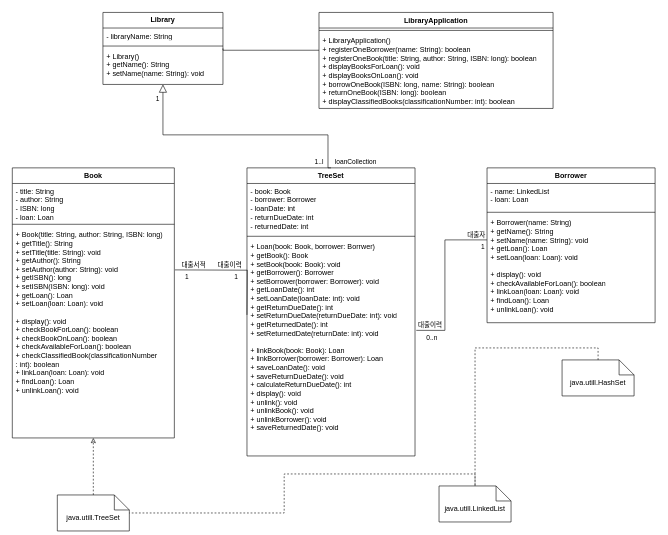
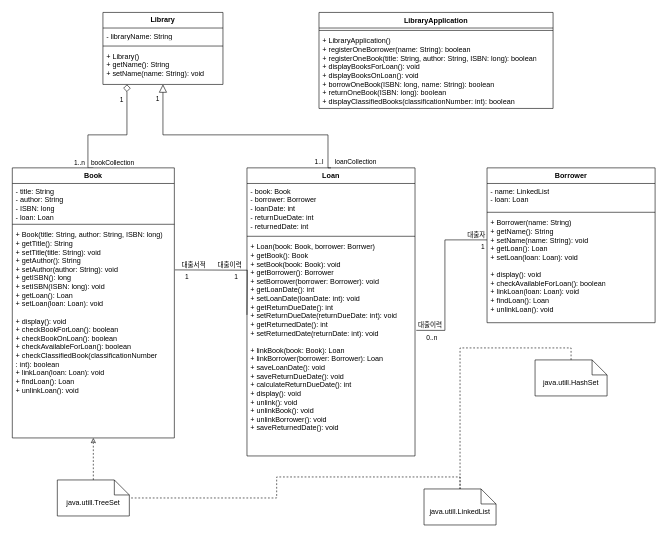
  <mxCell id="0" />
  <mxCell id="1" parent="0" />
- <mxCell id="2" style="edgeStyle=orthogonalEdgeStyle;rounded=0;orthogonalLoop=1;jettySize=auto;html=1;exitX=1;exitY=0.5;exitDx=0;exitDy=0;endArrow=none;endFill=0;" edge="1" parent="1" source="41" target="3"><mxGeometry relative="1" as="geometry"><Array as="points"><mxPoint x="461" y="83" /><mxPoint x="461" y="83" /></Array></mxGeometry></mxCell>
  <mxCell id="3" value="LibraryApplication" style="swimlane;fontStyle=1;align=center;verticalAlign=top;childLayout=stackLayout;horizontal=1;startSize=26;horizontalStack=0;resizeParent=1;resizeParentMax=0;resizeLast=0;collapsible=1;marginBottom=0;whiteSpace=wrap;html=1;" vertex="1" parent="1"><mxGeometry x="531" y="20" width="390" height="160" as="geometry"><mxRectangle x="440" y="47" width="150" height="30" as="alternateBounds" /></mxGeometry></mxCell>
  <mxCell id="4" value="" style="line;strokeWidth=1;fillColor=none;align=left;verticalAlign=middle;spacingTop=-1;spacingLeft=3;spacingRight=3;rotatable=0;labelPosition=right;points=[];portConstraint=eastwest;strokeColor=inherit;" vertex="1" parent="3"><mxGeometry y="26" width="390" height="8" as="geometry" /></mxCell>
  <mxCell id="5" value="+ LibraryApplication()&lt;br&gt;+ registerOneBorrower(name: String): boolean&lt;br&gt;+ registerOneBook(title: String, author: String, ISBN: long): boolean&lt;br&gt;+ displayBooksForLoan(): void&lt;br&gt;+ displayBooksOnLoan(): void&lt;br&gt;+&amp;nbsp;borrowOneBook(ISBN: long, name: String): boolean&lt;br&gt;+ returnOneBook(ISBN: long): boolean&lt;br&gt;+ displayClassifiedBooks(classificationNumber: int): boolean" style="text;strokeColor=none;fillColor=none;align=left;verticalAlign=top;spacingLeft=4;spacingRight=4;overflow=hidden;rotatable=0;points=[[0,0.5],[1,0.5]];portConstraint=eastwest;whiteSpace=wrap;html=1;" vertex="1" parent="3"><mxGeometry y="34" width="390" height="126" as="geometry" /></mxCell>
+ <mxCell id="6" style="edgeStyle=orthogonalEdgeStyle;rounded=0;orthogonalLoop=1;jettySize=auto;html=1;exitX=0.5;exitY=0;exitDx=0;exitDy=0;endArrow=diamond;endFill=0;strokeWidth=1;endSize=10;" edge="1" parent="1" source="14" target="41"><mxGeometry relative="1" as="geometry"><mxPoint x="241" y="103" as="targetPoint" /><Array as="points"><mxPoint x="146" y="224" /><mxPoint x="211" y="224" /></Array></mxGeometry></mxCell>
+ <mxCell id="7" value="1..n" style="edgeLabel;html=1;align=center;verticalAlign=middle;resizable=0;points=[];" connectable="0" vertex="1" parent="6"><mxGeometry x="-0.849" y="2" relative="1" as="geometry"><mxPoint x="-13" y="-3" as="offset" /></mxGeometry></mxCell>
+ <mxCell id="8" value="bookCollection" style="edgeLabel;html=1;align=center;verticalAlign=middle;resizable=0;points=[];" connectable="0" vertex="1" parent="6"><mxGeometry x="-0.906" y="1" relative="1" as="geometry"><mxPoint x="41" y="-9" as="offset" /></mxGeometry></mxCell>
+ <mxCell id="9" value="1" style="edgeLabel;html=1;align=center;verticalAlign=middle;resizable=0;points=[];" connectable="0" vertex="1" parent="6"><mxGeometry x="0.853" y="-1" relative="1" as="geometry"><mxPoint x="-11" y="9" as="offset" /></mxGeometry></mxCell>
  <mxCell id="10" style="edgeStyle=orthogonalEdgeStyle;rounded=0;orthogonalLoop=1;jettySize=auto;html=1;endArrow=none;endFill=0;" edge="1" parent="1"><mxGeometry relative="1" as="geometry"><Array as="points" /><mxPoint x="291" y="448.999" as="sourcePoint" /><mxPoint x="411" y="523.97" as="targetPoint" /></mxGeometry></mxCell>
  <mxCell id="11" value="1" style="edgeLabel;html=1;align=center;verticalAlign=middle;resizable=0;points=[];" connectable="0" vertex="1" parent="10"><mxGeometry x="-0.556" y="-2" relative="1" as="geometry"><mxPoint x="-23" y="8" as="offset" /></mxGeometry></mxCell>
  <mxCell id="12" value="대출서적" style="edgeLabel;html=1;align=center;verticalAlign=middle;resizable=0;points=[];" connectable="0" vertex="1" parent="10"><mxGeometry x="-0.657" y="3" relative="1" as="geometry"><mxPoint x="-3" y="-7" as="offset" /></mxGeometry></mxCell>
  <mxCell id="13" value="대출이력" style="edgeLabel;html=1;align=center;verticalAlign=middle;resizable=0;points=[];" connectable="0" vertex="1" parent="10"><mxGeometry x="0.79" y="3" relative="1" as="geometry"><mxPoint x="-33" y="-64" as="offset" /></mxGeometry></mxCell>
  <mxCell id="14" value="Book" style="swimlane;fontStyle=1;align=center;verticalAlign=top;childLayout=stackLayout;horizontal=1;startSize=26;horizontalStack=0;resizeParent=1;resizeParentMax=0;resizeLast=0;collapsible=1;marginBottom=0;whiteSpace=wrap;html=1;" vertex="1" parent="1"><mxGeometry x="20" y="279" width="270" height="450" as="geometry" /></mxCell>
  <mxCell id="15" value="- title: String&lt;br&gt;- author: String&lt;br&gt;- ISBN: long&lt;br&gt;- loan: Loan" style="text;strokeColor=none;fillColor=none;align=left;verticalAlign=top;spacingLeft=4;spacingRight=4;overflow=hidden;rotatable=0;points=[[0,0.5],[1,0.5]];portConstraint=eastwest;whiteSpace=wrap;html=1;" vertex="1" parent="14"><mxGeometry y="26" width="270" height="64" as="geometry" /></mxCell>
  <mxCell id="16" value="" style="line;strokeWidth=1;fillColor=none;align=left;verticalAlign=middle;spacingTop=-1;spacingLeft=3;spacingRight=3;rotatable=0;labelPosition=right;points=[];portConstraint=eastwest;strokeColor=inherit;" vertex="1" parent="14"><mxGeometry y="90" width="270" height="8" as="geometry" /></mxCell>
  <mxCell id="17" value="+ Book(title: String, author: String, ISBN: long)&lt;br&gt;+ getTitle(): String&lt;br&gt;+ setTitle(title: String): void&lt;br&gt;+ getAuthor(): String&lt;br style=&quot;border-color: var(--border-color);&quot;&gt;+ setAuthor(author: String): void&lt;br&gt;+ getISBN(): long&lt;br style=&quot;border-color: var(--border-color);&quot;&gt;+ setISBN(ISBN: long): void&lt;br&gt;+ getLoan(): Loan&lt;br&gt;+ setLoan(loan: Loan): void&lt;br&gt;&lt;br&gt;+ display(): void&lt;br&gt;+ checkBookForLoan(): boolean&lt;br&gt;+ checkBookOnLoan(): boolean&lt;br&gt;+ checkAvailableForLoan(): boolean&lt;br&gt;+ checkClassifiedBook(classificationNumber&lt;br&gt;: int): boolean&lt;br&gt;+ linkLoan(loan: Loan): void&lt;br&gt;+ findLoan(): Loan&lt;br&gt;+ unlinkLoan(): void&lt;br&gt;" style="text;strokeColor=none;fillColor=none;align=left;verticalAlign=top;spacingLeft=4;spacingRight=4;overflow=hidden;rotatable=0;points=[[0,0.5],[1,0.5]];portConstraint=eastwest;whiteSpace=wrap;html=1;" vertex="1" parent="14"><mxGeometry y="98" width="270" height="352" as="geometry" /></mxCell>
- <mxCell id="18" value="TreeSet" style="swimlane;fontStyle=1;align=center;verticalAlign=top;childLayout=stackLayout;horizontal=1;startSize=26;horizontalStack=0;resizeParent=1;resizeParentMax=0;resizeLast=0;collapsible=1;marginBottom=0;whiteSpace=wrap;html=1;" vertex="1" parent="1"><mxGeometry x="411" y="279" width="280" height="480" as="geometry"><mxRectangle x="-400" y="320" width="70" height="30" as="alternateBounds" /></mxGeometry></mxCell>
+ <mxCell id="18" value="Loan" style="swimlane;fontStyle=1;align=center;verticalAlign=top;childLayout=stackLayout;horizontal=1;startSize=26;horizontalStack=0;resizeParent=1;resizeParentMax=0;resizeLast=0;collapsible=1;marginBottom=0;whiteSpace=wrap;html=1;" vertex="1" parent="1"><mxGeometry x="411" y="279" width="280" height="480" as="geometry"><mxRectangle x="-400" y="320" width="70" height="30" as="alternateBounds" /></mxGeometry></mxCell>
  <mxCell id="19" value="- book: Book&lt;br&gt;- borrower: Borrower&lt;br&gt;- loanDate: int&lt;br&gt;- returnDueDate: int&lt;br&gt;- returnedDate: int" style="text;strokeColor=none;fillColor=none;align=left;verticalAlign=top;spacingLeft=4;spacingRight=4;overflow=hidden;rotatable=0;points=[[0,0.5],[1,0.5]];portConstraint=eastwest;whiteSpace=wrap;html=1;" vertex="1" parent="18"><mxGeometry y="26" width="280" height="84" as="geometry" /></mxCell>
  <mxCell id="20" value="" style="line;strokeWidth=1;fillColor=none;align=left;verticalAlign=middle;spacingTop=-1;spacingLeft=3;spacingRight=3;rotatable=0;labelPosition=right;points=[];portConstraint=eastwest;strokeColor=inherit;" vertex="1" parent="18"><mxGeometry y="110" width="280" height="8" as="geometry" /></mxCell>
  <mxCell id="21" value="+ Loan(book: Book, borrower: Borrwer)&lt;br&gt;+ getBook(): Book&lt;br style=&quot;border-color: var(--border-color);&quot;&gt;+ setBook(book: Book): void&lt;br&gt;+ getBorrower(): Borrower&lt;br style=&quot;border-color: var(--border-color);&quot;&gt;+ setBorrower(borrower: Borrower): void&lt;br&gt;+ getLoanDate(): int&lt;br style=&quot;border-color: var(--border-color);&quot;&gt;+ setLoanDate(loanDate: int): void&lt;br&gt;+ getReturnDueDate(): int&lt;br style=&quot;border-color: var(--border-color);&quot;&gt;+ setReturnDueDate(returnDueDate: int): void&lt;br&gt;+ getReturnedDate(): int&lt;br style=&quot;border-color: var(--border-color);&quot;&gt;+ setReturnedDate(returnDate: int): void&lt;br&gt;&lt;br&gt;+ linkBook(book: Book): Loan&lt;br&gt;+ linkBorrower(borrower: Borrower): Loan&lt;br&gt;+ saveLoanDate(): void&lt;br&gt;+ saveReturnDueDate(): void&lt;br&gt;+ calculateReturnDueDate(): int&lt;br&gt;+ display(): void&lt;br&gt;+ unlink(): void&lt;br&gt;+ unlinkBook(): void&lt;br&gt;+ unlinkBorrower(): void&lt;br&gt;+ saveReturnedDate(): void" style="text;strokeColor=none;fillColor=none;align=left;verticalAlign=top;spacingLeft=4;spacingRight=4;overflow=hidden;rotatable=0;points=[[0,0.5],[1,0.5]];portConstraint=eastwest;whiteSpace=wrap;html=1;" vertex="1" parent="18"><mxGeometry y="118" width="280" height="362" as="geometry" /></mxCell>
  <mxCell id="22" style="edgeStyle=orthogonalEdgeStyle;rounded=0;orthogonalLoop=1;jettySize=auto;html=1;endArrow=none;endFill=0;entryX=1.008;entryY=0.422;entryDx=0;entryDy=0;entryPerimeter=0;" edge="1" parent="1"><mxGeometry relative="1" as="geometry"><Array as="points"><mxPoint x="740.83" y="399" /><mxPoint x="740.83" y="549" /><mxPoint x="692.83" y="549" /></Array><mxPoint x="810.83" y="399" as="sourcePoint" /><mxPoint x="693.07" y="549.764" as="targetPoint" /></mxGeometry></mxCell>
  <mxCell id="23" value="0..n" style="edgeLabel;html=1;align=center;verticalAlign=middle;resizable=0;points=[];" connectable="0" vertex="1" parent="22"><mxGeometry x="0.491" relative="1" as="geometry"><mxPoint x="-22" y="34" as="offset" /></mxGeometry></mxCell>
  <mxCell id="24" value="1" style="edgeLabel;html=1;align=center;verticalAlign=middle;resizable=0;points=[];" connectable="0" vertex="1" parent="22"><mxGeometry x="-0.742" relative="1" as="geometry"><mxPoint x="28" y="10" as="offset" /></mxGeometry></mxCell>
  <mxCell id="25" value="대출이력" style="edgeLabel;html=1;align=center;verticalAlign=middle;resizable=0;points=[];" connectable="0" vertex="1" parent="22"><mxGeometry x="0.36" y="-1" relative="1" as="geometry"><mxPoint x="-24" y="28" as="offset" /></mxGeometry></mxCell>
  <mxCell id="26" value="대출자" style="edgeLabel;html=1;align=center;verticalAlign=middle;resizable=0;points=[];" connectable="0" vertex="1" parent="22"><mxGeometry x="-0.503" relative="1" as="geometry"><mxPoint x="49" y="-10" as="offset" /></mxGeometry></mxCell>
  <mxCell id="27" value="Borrower" style="swimlane;fontStyle=1;align=center;verticalAlign=top;childLayout=stackLayout;horizontal=1;startSize=26;horizontalStack=0;resizeParent=1;resizeParentMax=0;resizeLast=0;collapsible=1;marginBottom=0;whiteSpace=wrap;html=1;" vertex="1" parent="1"><mxGeometry y="279" width="280" height="258" as="geometry" x="811" /></mxCell>
  <mxCell id="28" value="- name: LinkedList&lt;br&gt;- loan: Loan" style="text;strokeColor=none;fillColor=none;align=left;verticalAlign=top;spacingLeft=4;spacingRight=4;overflow=hidden;rotatable=0;points=[[0,0.5],[1,0.5]];portConstraint=eastwest;whiteSpace=wrap;html=1;" vertex="1" parent="27"><mxGeometry y="26" width="280" height="44" as="geometry" /></mxCell>
  <mxCell id="29" value="" style="line;strokeWidth=1;fillColor=none;align=left;verticalAlign=middle;spacingTop=-1;spacingLeft=3;spacingRight=3;rotatable=0;labelPosition=right;points=[];portConstraint=eastwest;strokeColor=inherit;" vertex="1" parent="27"><mxGeometry y="70" width="280" height="8" as="geometry" /></mxCell>
  <mxCell id="30" value="+ Borrower(name: String)&lt;br&gt;+ getName(): String&lt;br&gt;+ setName(name: String): void&lt;br&gt;+ getLoan(): Loan&lt;br style=&quot;border-color: var(--border-color);&quot;&gt;+ setLoan(loan: Loan): void&lt;br&gt;&lt;br&gt;+ display(): void&lt;br&gt;+ checkAvailableForLoan(): boolean&lt;br&gt;+ linkLoan(loan: Loan): void&lt;br&gt;+ findLoan(): Loan&lt;br&gt;+ unlinkLoan(): void" style="text;strokeColor=none;fillColor=none;align=left;verticalAlign=top;spacingLeft=4;spacingRight=4;overflow=hidden;rotatable=0;points=[[0,0.5],[1,0.5]];portConstraint=eastwest;whiteSpace=wrap;html=1;" vertex="1" parent="27"><mxGeometry y="78" width="280" height="180" as="geometry" /></mxCell>
  <mxCell id="31" style="edgeStyle=orthogonalEdgeStyle;rounded=0;orthogonalLoop=1;jettySize=auto;html=1;exitX=0.5;exitY=0;exitDx=0;exitDy=0;endArrow=block;endFill=0;endSize=11;" edge="1" parent="1" source="18" target="41"><mxGeometry relative="1" as="geometry"><mxPoint x="281" y="103" as="targetPoint" /><Array as="points"><mxPoint x="546" y="279" /><mxPoint x="546" y="224" /><mxPoint x="271" y="224" /></Array></mxGeometry></mxCell>
  <mxCell id="32" value="1..l" style="edgeLabel;html=1;align=center;verticalAlign=middle;resizable=0;points=[];" connectable="0" vertex="1" parent="31"><mxGeometry x="-0.953" y="2" relative="1" as="geometry"><mxPoint x="-14" y="-6" as="offset" /></mxGeometry></mxCell>
  <mxCell id="33" value="loanCollection" style="edgeLabel;html=1;align=center;verticalAlign=middle;resizable=0;points=[];" connectable="0" vertex="1" parent="31"><mxGeometry x="-0.945" y="-3" relative="1" as="geometry"><mxPoint x="42" y="-4" as="offset" /></mxGeometry></mxCell>
  <mxCell id="34" value="1" style="edgeLabel;html=1;align=center;verticalAlign=middle;resizable=0;points=[];" connectable="0" vertex="1" parent="31"><mxGeometry x="0.879" y="3" relative="1" as="geometry"><mxPoint x="-7" y="-2" as="offset" /></mxGeometry></mxCell>
  <mxCell id="35" style="edgeStyle=orthogonalEdgeStyle;rounded=0;orthogonalLoop=1;jettySize=auto;html=1;exitX=0.5;exitY=0;exitDx=0;exitDy=0;exitPerimeter=0;endArrow=classic;endFill=0;dashed=1;" edge="1" parent="1" source="36" target="14"><mxGeometry relative="1" as="geometry" /></mxCell>
- <mxCell id="36" value="java.utill.TreeSet" style="shape=note2;boundedLbl=1;whiteSpace=wrap;html=1;size=25;verticalAlign=top;align=center;" vertex="1" parent="1"><mxGeometry x="95" y="824" width="120" height="60" as="geometry" /></mxCell>
+ <mxCell id="36" value="java.utill.TreeSet" style="shape=note2;boundedLbl=1;whiteSpace=wrap;html=1;size=25;verticalAlign=top;align=center;" vertex="1" parent="1"><mxGeometry x="95" y="799" width="120" height="60" as="geometry" /></mxCell>
  <mxCell id="37" style="edgeStyle=orthogonalEdgeStyle;rounded=0;orthogonalLoop=1;jettySize=auto;html=1;exitX=0.5;exitY=0;exitDx=0;exitDy=0;exitPerimeter=0;endArrow=none;endFill=0;dashed=1;" edge="1" parent="1" source="38" target="36"><mxGeometry relative="1" as="geometry" /></mxCell>
- <mxCell id="38" value="java.utill.LinkedList" style="shape=note2;boundedLbl=1;whiteSpace=wrap;html=1;size=25;verticalAlign=top;align=center;" vertex="1" parent="1"><mxGeometry x="731" y="809" width="120" height="60" as="geometry" /></mxCell>
+ <mxCell id="38" value="java.utill.LinkedList" style="shape=note2;boundedLbl=1;whiteSpace=wrap;html=1;size=25;verticalAlign=top;align=center;" vertex="1" parent="1"><mxGeometry x="706" y="814" width="120" height="60" as="geometry" /></mxCell>
  <mxCell id="39" style="edgeStyle=orthogonalEdgeStyle;rounded=0;orthogonalLoop=1;jettySize=auto;html=1;exitX=0.5;exitY=0;exitDx=0;exitDy=0;exitPerimeter=0;dashed=1;endArrow=none;endFill=0;" edge="1" parent="1" source="40" target="38"><mxGeometry relative="1" as="geometry" /></mxCell>
- <mxCell id="40" value="java.utill.HashSet" style="shape=note2;boundedLbl=1;whiteSpace=wrap;html=1;size=25;verticalAlign=top;align=center;" vertex="1" parent="1"><mxGeometry x="936" y="599" width="120" height="60" as="geometry" /></mxCell>
+ <mxCell id="40" value="java.utill.HashSet" style="shape=note2;boundedLbl=1;whiteSpace=wrap;html=1;size=25;verticalAlign=top;align=center;" vertex="1" parent="1"><mxGeometry x="891" y="599" width="120" height="60" as="geometry" /></mxCell>
  <mxCell id="41" value="Library" style="swimlane;fontStyle=1;align=center;verticalAlign=top;childLayout=stackLayout;horizontal=1;startSize=26;horizontalStack=0;resizeParent=1;resizeParentMax=0;resizeLast=0;collapsible=1;marginBottom=0;whiteSpace=wrap;html=1;labelBackgroundColor=default;strokeColor=inherit;strokeWidth=1;spacingLeft=3;spacingRight=3;spacingTop=-1;fontFamily=Helvetica;fontSize=12;fontColor=default;fillColor=none;" vertex="1" parent="1"><mxGeometry x="171" y="20" width="200" height="120" as="geometry" /></mxCell>
  <mxCell id="42" value="- libraryName: String" style="text;strokeColor=none;fillColor=none;align=left;verticalAlign=top;spacingLeft=4;spacingRight=4;overflow=hidden;rotatable=0;points=[[0,0.5],[1,0.5]];portConstraint=eastwest;whiteSpace=wrap;html=1;fontSize=12;fontFamily=Helvetica;fontColor=default;" vertex="1" parent="41"><mxGeometry y="26" width="200" height="26" as="geometry" /></mxCell>
  <mxCell id="43" value="" style="line;strokeWidth=1;fillColor=none;align=left;verticalAlign=middle;spacingTop=-1;spacingLeft=3;spacingRight=3;rotatable=0;labelPosition=right;points=[];portConstraint=eastwest;strokeColor=inherit;labelBackgroundColor=default;fontFamily=Helvetica;fontSize=12;fontColor=default;" vertex="1" parent="41"><mxGeometry y="52" width="200" height="8" as="geometry" /></mxCell>
  <mxCell id="44" value="+ Library()&lt;br&gt;+ getName(): String&lt;br&gt;+ setName(name: String): void" style="text;strokeColor=none;fillColor=none;align=left;verticalAlign=top;spacingLeft=4;spacingRight=4;overflow=hidden;rotatable=0;points=[[0,0.5],[1,0.5]];portConstraint=eastwest;whiteSpace=wrap;html=1;fontSize=12;fontFamily=Helvetica;fontColor=default;" vertex="1" parent="41"><mxGeometry y="60" width="200" height="60" as="geometry" /></mxCell>
  <mxCell id="45" value="1" style="edgeLabel;html=1;align=center;verticalAlign=middle;resizable=0;points=[];" connectable="0" vertex="1" parent="1"><mxGeometry x="331" y="459.004" as="geometry"><mxPoint x="61" y="1" as="offset" /></mxGeometry></mxCell>
